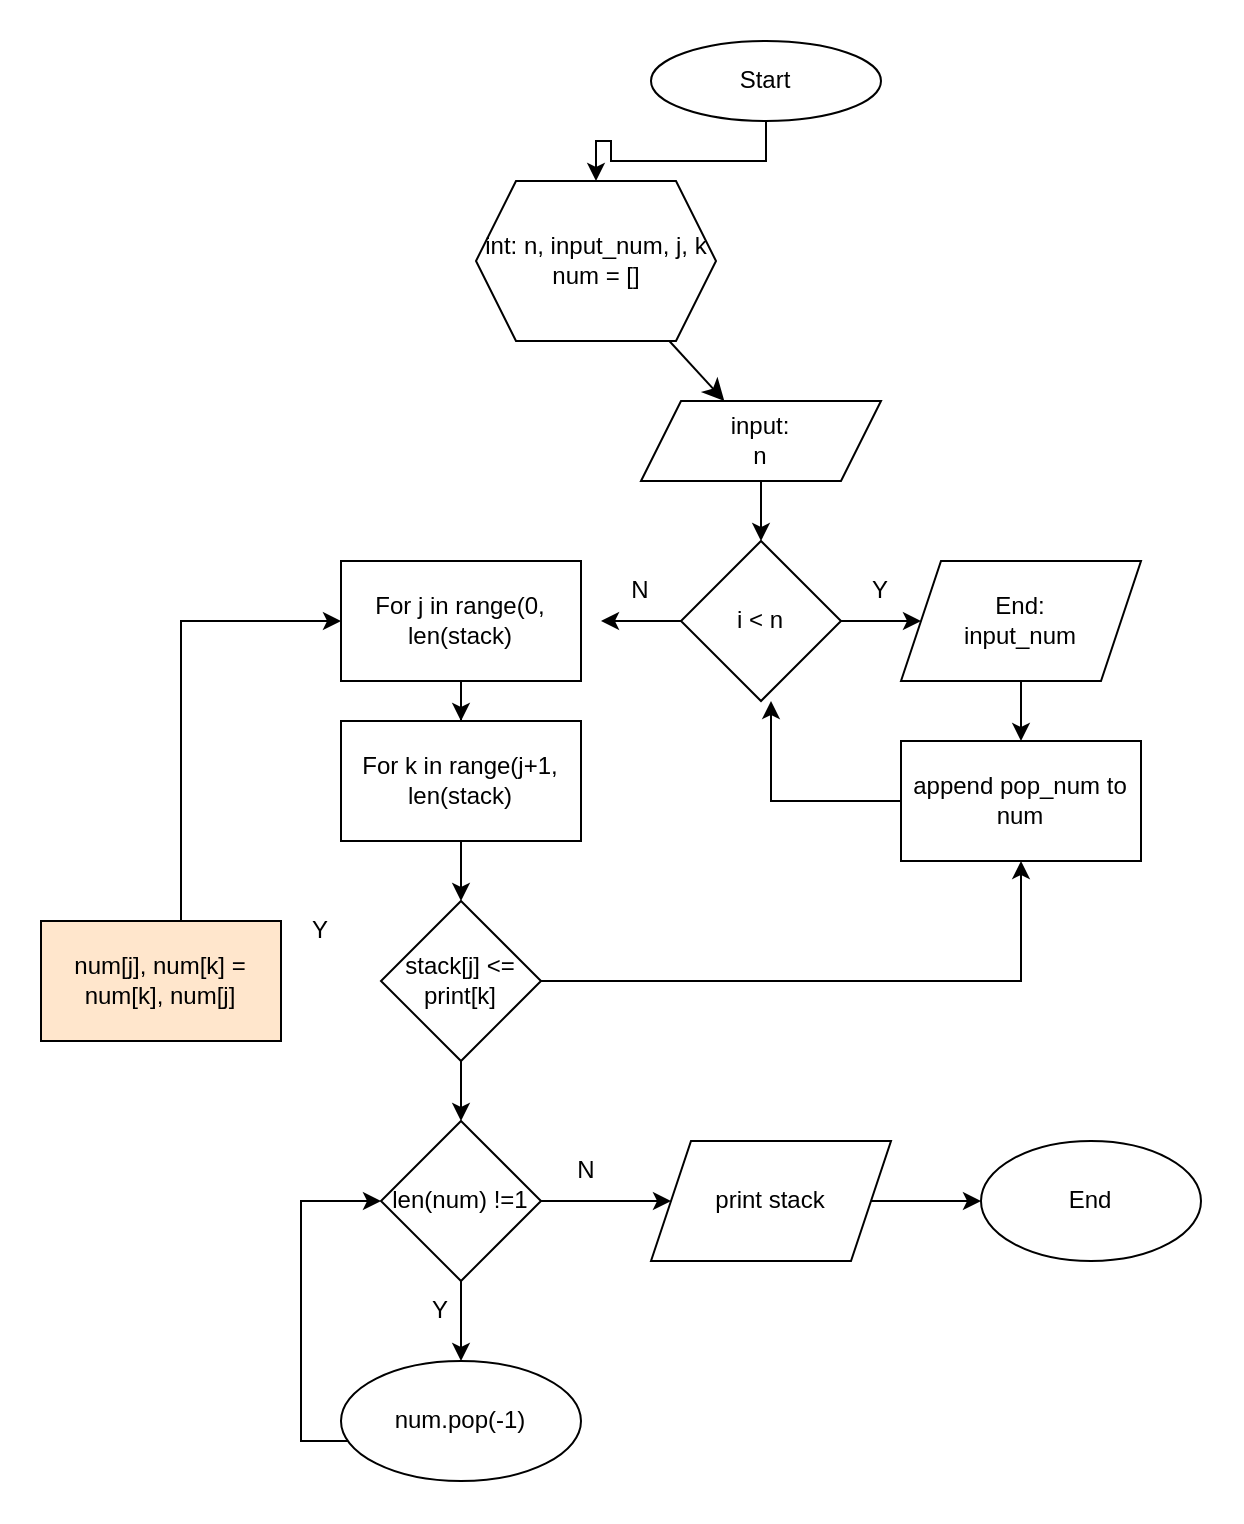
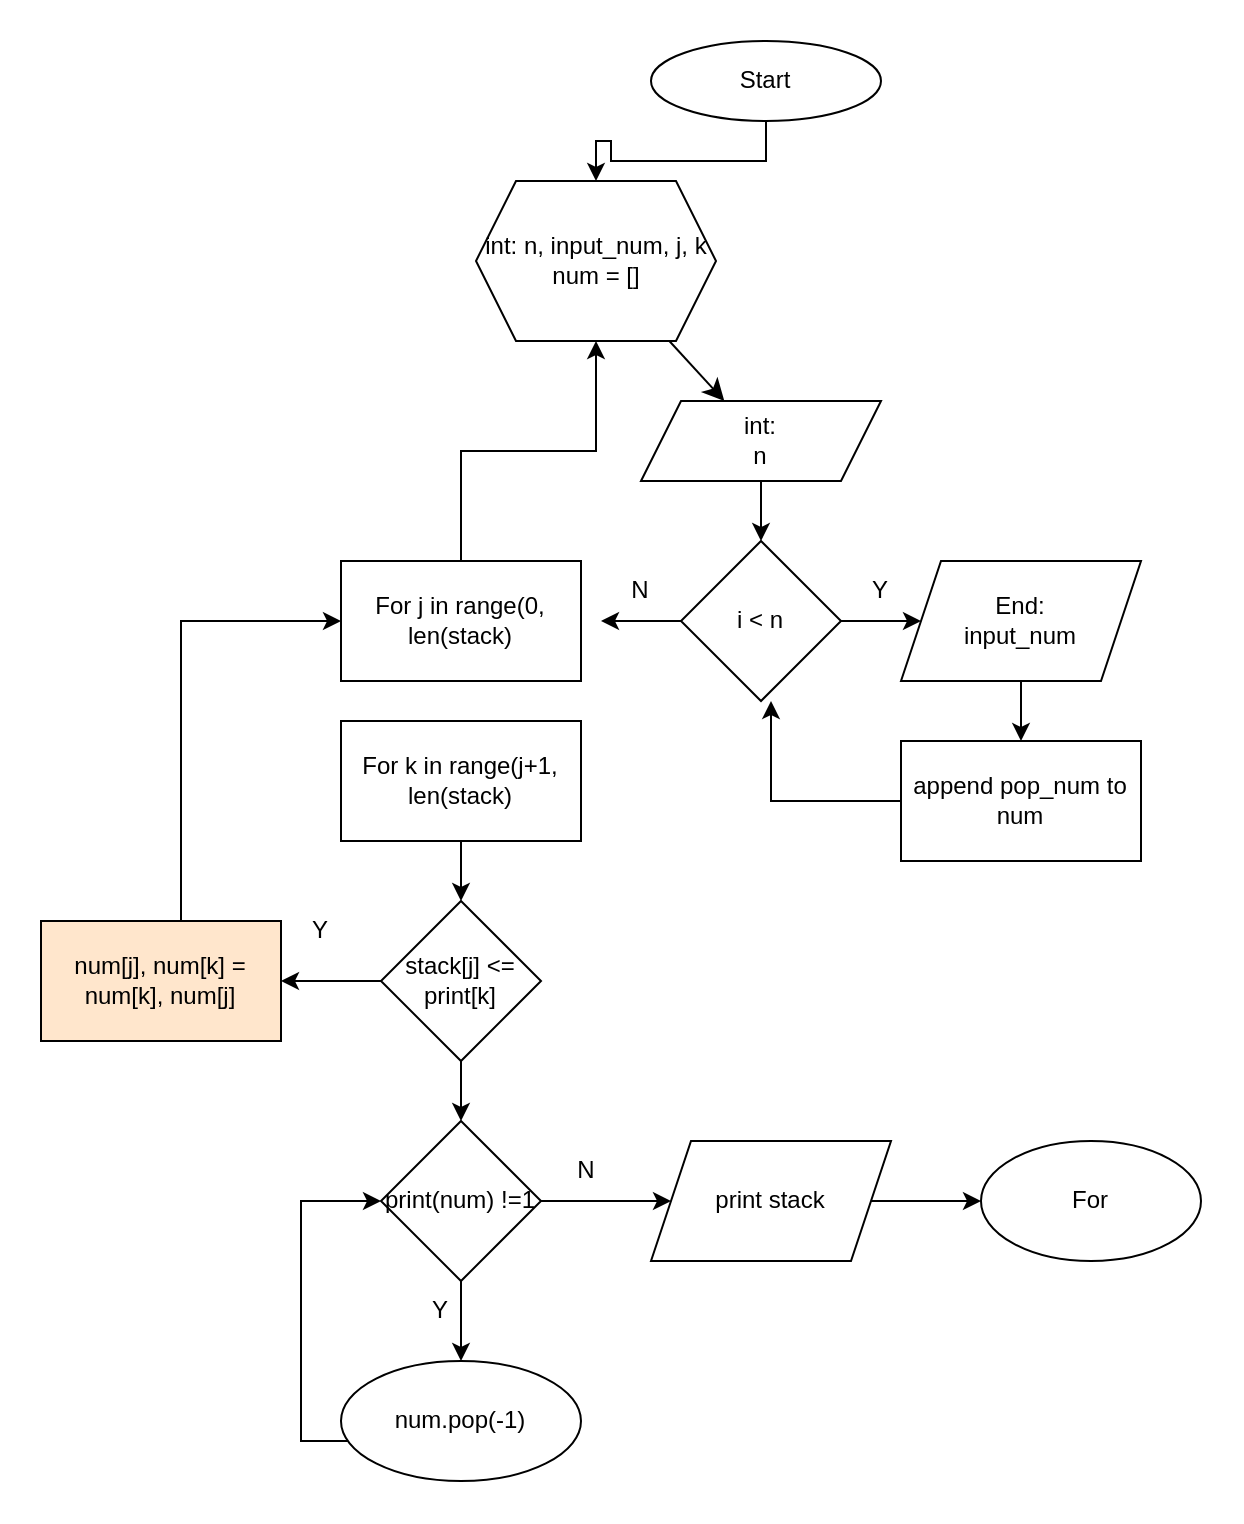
  <mxCell id="0" />
  <mxCell id="1" parent="0" />
  <mxCell id="2" value="" style="edgeStyle=orthogonalEdgeStyle;rounded=0;orthogonalLoop=1;jettySize=auto;html=1;" parent="1" source="3" target="5" edge="1"><mxGeometry relative="1" as="geometry" /></mxCell>
  <mxCell id="3" value="Start" style="ellipse;whiteSpace=wrap;html=1;" parent="1" vertex="1"><mxGeometry x="325" y="20" width="115" height="40" as="geometry" /></mxCell>
  <mxCell id="4" value="" style="edgeStyle=none;curved=1;rounded=0;orthogonalLoop=1;jettySize=auto;html=1;fontSize=12;startSize=8;endSize=8;" parent="1" source="5" target="7" edge="1"><mxGeometry relative="1" as="geometry" /></mxCell>
  <mxCell id="5" value="int: n, input_num, j, k&lt;div&gt;num = []&lt;/div&gt;" style="shape=hexagon;perimeter=hexagonPerimeter2;whiteSpace=wrap;html=1;fixedSize=1;" parent="1" vertex="1"><mxGeometry x="237.5" y="90" width="120" height="80" as="geometry" /></mxCell>
  <mxCell id="6" value="" style="edgeStyle=orthogonalEdgeStyle;rounded=0;orthogonalLoop=1;jettySize=auto;html=1;" parent="1" source="7" target="10" edge="1"><mxGeometry relative="1" as="geometry" /></mxCell>
- <mxCell id="7" value="input:&lt;div&gt;n&lt;/div&gt;" style="shape=parallelogram;perimeter=parallelogramPerimeter;whiteSpace=wrap;html=1;fixedSize=1;" parent="1" vertex="1"><mxGeometry x="320" y="200" width="120" height="40" as="geometry" /></mxCell>
+ <mxCell id="7" value="int:&lt;div&gt;n&lt;/div&gt;" style="shape=parallelogram;perimeter=parallelogramPerimeter;whiteSpace=wrap;html=1;fixedSize=1;" parent="1" vertex="1"><mxGeometry x="320" y="200" width="120" height="40" as="geometry" /></mxCell>
  <mxCell id="8" value="" style="edgeStyle=orthogonalEdgeStyle;rounded=0;orthogonalLoop=1;jettySize=auto;html=1;" parent="1" source="10" target="12" edge="1"><mxGeometry relative="1" as="geometry" /></mxCell>
  <mxCell id="9" value="" style="edgeStyle=orthogonalEdgeStyle;rounded=0;orthogonalLoop=1;jettySize=auto;html=1;" parent="1" source="10" edge="1"><mxGeometry relative="1" as="geometry"><mxPoint x="300" y="310" as="targetPoint" /></mxGeometry></mxCell>
  <mxCell id="10" value="i &amp;lt; n" style="rhombus;whiteSpace=wrap;html=1;" parent="1" vertex="1"><mxGeometry x="340" y="270" width="80" height="80" as="geometry" /></mxCell>
  <mxCell id="11" value="" style="edgeStyle=orthogonalEdgeStyle;rounded=0;orthogonalLoop=1;jettySize=auto;html=1;" parent="1" source="12" target="13" edge="1"><mxGeometry relative="1" as="geometry" /></mxCell>
  <mxCell id="12" value="End:&lt;div&gt;input_num&lt;/div&gt;" style="shape=parallelogram;perimeter=parallelogramPerimeter;whiteSpace=wrap;html=1;fixedSize=1;" parent="1" vertex="1"><mxGeometry x="450" y="280" width="120" height="60" as="geometry" /></mxCell>
  <mxCell id="13" value="append pop_num to num" style="rounded=0;whiteSpace=wrap;html=1;" parent="1" vertex="1"><mxGeometry x="450" y="370" width="120" height="60" as="geometry" /></mxCell>
  <mxCell id="14" value="Y" style="text;strokeColor=none;align=center;fillColor=none;html=1;verticalAlign=middle;whiteSpace=wrap;rounded=0;" parent="1" vertex="1"><mxGeometry x="410" y="280" width="60" height="30" as="geometry" /></mxCell>
  <mxCell id="15" value="" style="endArrow=classic;html=1;rounded=0;exitX=0;exitY=0.5;exitDx=0;exitDy=0;" parent="1" source="13" edge="1"><mxGeometry width="50" height="50" relative="1" as="geometry"><mxPoint x="385" y="440" as="sourcePoint" /><mxPoint x="385" y="350" as="targetPoint" /><Array as="points"><mxPoint x="385" y="400" /></Array></mxGeometry></mxCell>
  <mxCell id="16" value="N" style="text;strokeColor=none;align=center;fillColor=none;html=1;verticalAlign=middle;whiteSpace=wrap;rounded=0;" parent="1" vertex="1"><mxGeometry x="290" y="280" width="60" height="30" as="geometry" /></mxCell>
- <mxCell id="17" value="" style="edgeStyle=orthogonalEdgeStyle;rounded=0;orthogonalLoop=1;jettySize=auto;html=1;" parent="1" source="18" target="20" edge="1"><mxGeometry relative="1" as="geometry" /></mxCell>
+ <mxCell id="17" value="" style="edgeStyle=orthogonalEdgeStyle;rounded=0;orthogonalLoop=1;jettySize=auto;html=1;" parent="1" source="18" target="5" edge="1"><mxGeometry relative="1" as="geometry" /></mxCell>
  <mxCell id="18" value="For j in range(0, len(stack)" style="rounded=0;whiteSpace=wrap;html=1;" parent="1" vertex="1"><mxGeometry x="170" y="280" width="120" height="60" as="geometry" /></mxCell>
  <mxCell id="19" value="" style="edgeStyle=orthogonalEdgeStyle;rounded=0;orthogonalLoop=1;jettySize=auto;html=1;" parent="1" source="20" target="23" edge="1"><mxGeometry relative="1" as="geometry" /></mxCell>
  <mxCell id="20" value="For k in range(j+1, len(stack)" style="rounded=0;whiteSpace=wrap;html=1;" parent="1" vertex="1"><mxGeometry x="170" y="360" width="120" height="60" as="geometry" /></mxCell>
- <mxCell id="21" style="edgeStyle=orthogonalEdgeStyle;rounded=0;orthogonalLoop=1;jettySize=auto;html=1;" parent="1" source="23" target="13" edge="1"><mxGeometry relative="1" as="geometry" /></mxCell>
+ <mxCell id="21" style="edgeStyle=orthogonalEdgeStyle;rounded=0;orthogonalLoop=1;jettySize=auto;html=1;" parent="1" source="23" target="26" edge="1"><mxGeometry relative="1" as="geometry" /></mxCell>
  <mxCell id="22" value="" style="edgeStyle=orthogonalEdgeStyle;rounded=0;orthogonalLoop=1;jettySize=auto;html=1;" parent="1" source="23" target="29" edge="1"><mxGeometry relative="1" as="geometry" /></mxCell>
  <mxCell id="23" value="stack[j] &amp;lt;= print[k]" style="rhombus;whiteSpace=wrap;html=1;" parent="1" vertex="1"><mxGeometry x="190" y="450" width="80" height="80" as="geometry" /></mxCell>
  <mxCell id="24" value="Y" style="text;strokeColor=none;align=center;fillColor=none;html=1;verticalAlign=middle;whiteSpace=wrap;rounded=0;" parent="1" vertex="1"><mxGeometry x="130" y="450" width="60" height="30" as="geometry" /></mxCell>
  <mxCell id="25" style="edgeStyle=orthogonalEdgeStyle;rounded=0;orthogonalLoop=1;jettySize=auto;html=1;entryX=0;entryY=0.5;entryDx=0;entryDy=0;" parent="1" source="26" target="18" edge="1"><mxGeometry relative="1" as="geometry"><Array as="points"><mxPoint x="90" y="310" /></Array></mxGeometry></mxCell>
  <mxCell id="26" value="&lt;div&gt;num[j], num[k] = num[k], num[j]&lt;/div&gt;" style="rounded=0;whiteSpace=wrap;html=1;fillColor=#ffe6cc;" parent="1" vertex="1"><mxGeometry x="20" y="460" width="120" height="60" as="geometry" /></mxCell>
  <mxCell id="27" value="" style="edgeStyle=orthogonalEdgeStyle;rounded=0;orthogonalLoop=1;jettySize=auto;html=1;" parent="1" source="29" target="31" edge="1"><mxGeometry relative="1" as="geometry" /></mxCell>
  <mxCell id="28" value="" style="edgeStyle=orthogonalEdgeStyle;rounded=0;orthogonalLoop=1;jettySize=auto;html=1;" parent="1" source="29" target="34" edge="1"><mxGeometry relative="1" as="geometry" /></mxCell>
- <mxCell id="29" value="len(num) !=1" style="rhombus;whiteSpace=wrap;html=1;" parent="1" vertex="1"><mxGeometry x="190" y="560" width="80" height="80" as="geometry" /></mxCell>
+ <mxCell id="29" value="print(num) !=1" style="rhombus;whiteSpace=wrap;html=1;" parent="1" vertex="1"><mxGeometry x="190" y="560" width="80" height="80" as="geometry" /></mxCell>
  <mxCell id="30" style="edgeStyle=orthogonalEdgeStyle;rounded=0;orthogonalLoop=1;jettySize=auto;html=1;entryX=0;entryY=0.5;entryDx=0;entryDy=0;" parent="1" source="31" target="29" edge="1"><mxGeometry relative="1" as="geometry"><Array as="points"><mxPoint x="150" y="720" /><mxPoint x="150" y="600" /></Array></mxGeometry></mxCell>
  <mxCell id="31" value="num.pop(-1)" style="ellipse;whiteSpace=wrap;html=1;" parent="1" vertex="1"><mxGeometry x="170" y="680" width="120" height="60" as="geometry" /></mxCell>
  <mxCell id="32" value="Y" style="text;strokeColor=none;align=center;fillColor=none;html=1;verticalAlign=middle;whiteSpace=wrap;rounded=0;" parent="1" vertex="1"><mxGeometry x="190" y="640" width="60" height="30" as="geometry" /></mxCell>
  <mxCell id="33" value="" style="edgeStyle=orthogonalEdgeStyle;rounded=0;orthogonalLoop=1;jettySize=auto;html=1;" parent="1" source="34" target="36" edge="1"><mxGeometry relative="1" as="geometry" /></mxCell>
  <mxCell id="34" value="print stack" style="shape=parallelogram;perimeter=parallelogramPerimeter;whiteSpace=wrap;html=1;fixedSize=1;" parent="1" vertex="1"><mxGeometry x="325" y="570" width="120" height="60" as="geometry" /></mxCell>
  <mxCell id="35" value="N" style="text;strokeColor=none;align=center;fillColor=none;html=1;verticalAlign=middle;whiteSpace=wrap;rounded=0;" parent="1" vertex="1"><mxGeometry x="262.5" y="570" width="60" height="30" as="geometry" /></mxCell>
- <mxCell id="36" value="End" style="ellipse;whiteSpace=wrap;html=1;" parent="1" vertex="1"><mxGeometry x="490" y="570" width="110" height="60" as="geometry" /></mxCell>
+ <mxCell id="36" value="For" style="ellipse;whiteSpace=wrap;html=1;" parent="1" vertex="1"><mxGeometry x="490" y="570" width="110" height="60" as="geometry" /></mxCell>
